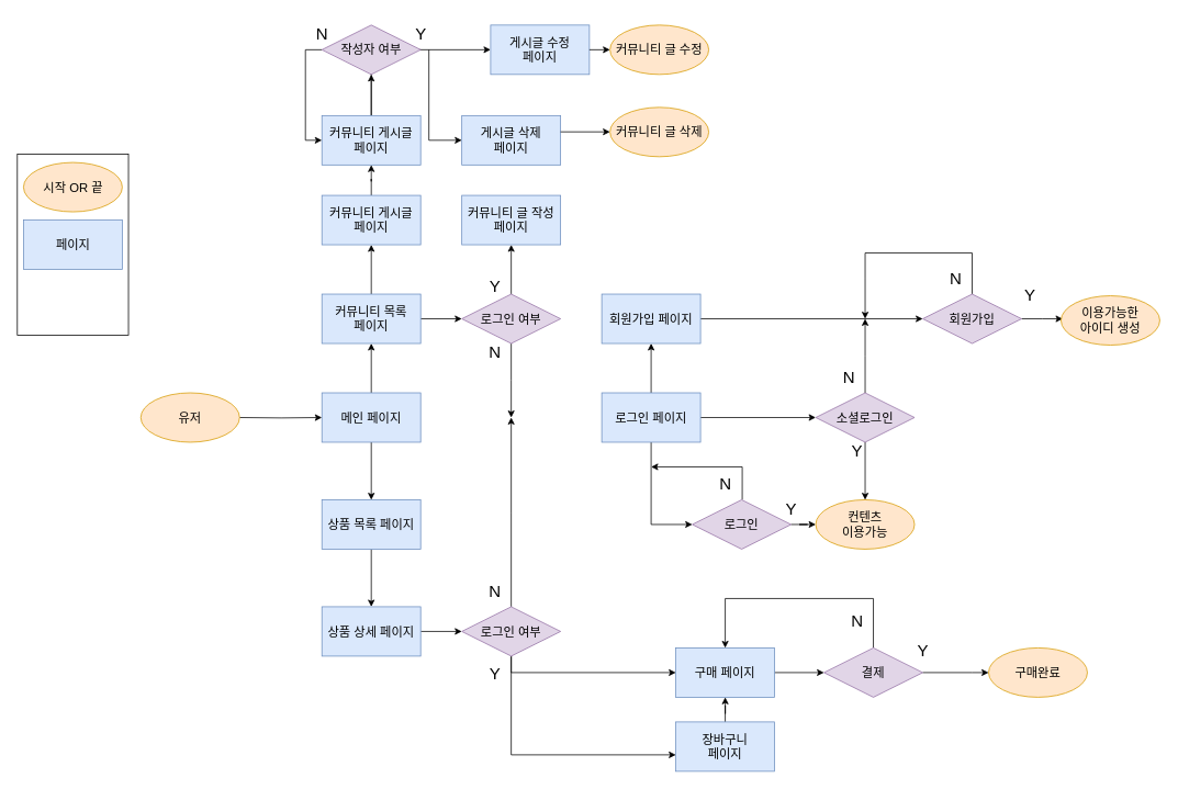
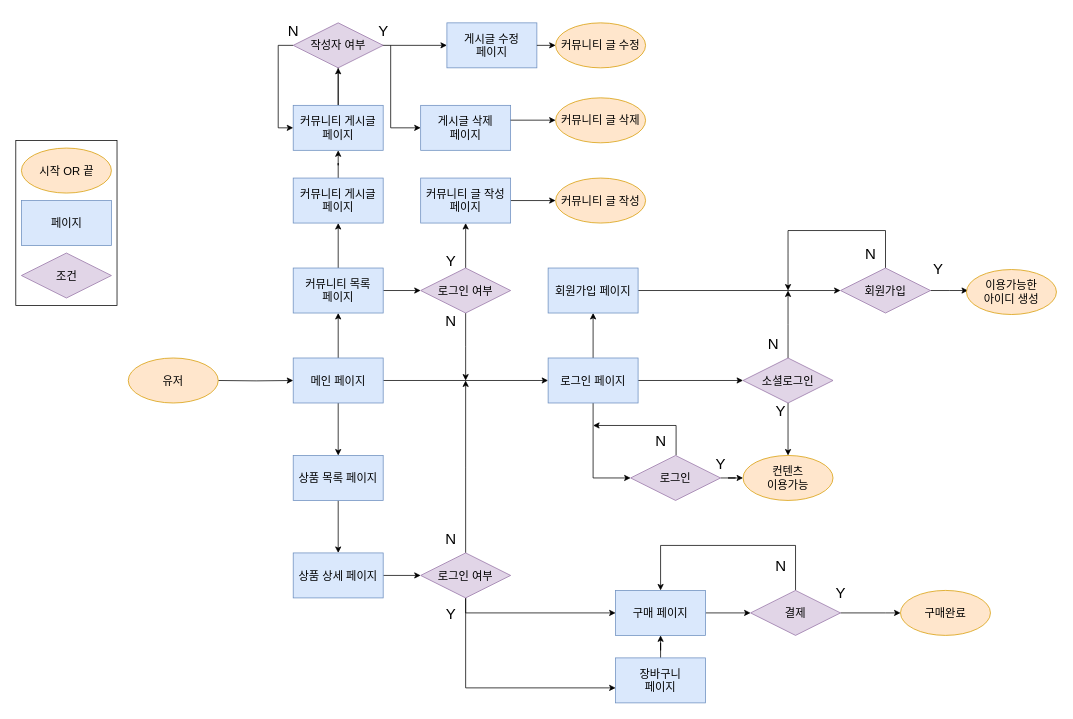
  <mxCell id="0" />
  <mxCell id="1" parent="0" />
  <mxCell id="2" value="" style="rounded=0;whiteSpace=wrap;html=1;" parent="1" vertex="1"><mxGeometry x="20" y="187" width="135" height="220" as="geometry" /></mxCell>
+ <mxCell id="3" style="edgeStyle=orthogonalEdgeStyle;rounded=0;orthogonalLoop=1;jettySize=auto;html=1;entryX=0;entryY=0.5;entryDx=0;entryDy=0;" parent="1" source="6" target="10" edge="1"><mxGeometry relative="1" as="geometry" /></mxCell>
  <mxCell id="4" value="" style="edgeStyle=orthogonalEdgeStyle;rounded=0;orthogonalLoop=1;jettySize=auto;html=1;" parent="1" source="6" target="28" edge="1"><mxGeometry relative="1" as="geometry" /></mxCell>
  <mxCell id="5" style="edgeStyle=orthogonalEdgeStyle;rounded=0;orthogonalLoop=1;jettySize=auto;html=1;entryX=0.5;entryY=1;entryDx=0;entryDy=0;" parent="1" source="6" target="54" edge="1"><mxGeometry relative="1" as="geometry" /></mxCell>
  <mxCell id="6" value="메인 페이지" style="rounded=0;whiteSpace=wrap;html=1;fontSize=15;fillColor=#dae8fc;strokeColor=#6c8ebf;" parent="1" vertex="1"><mxGeometry x="390" y="477" width="120" height="60" as="geometry" /></mxCell>
  <mxCell id="7" value="" style="edgeStyle=orthogonalEdgeStyle;rounded=0;orthogonalLoop=1;jettySize=auto;html=1;entryX=0;entryY=0.5;entryDx=0;entryDy=0;" parent="1" source="10" target="13" edge="1"><mxGeometry relative="1" as="geometry" /></mxCell>
  <mxCell id="8" value="" style="edgeStyle=orthogonalEdgeStyle;rounded=0;orthogonalLoop=1;jettySize=auto;html=1;" parent="1" source="10" target="17" edge="1"><mxGeometry relative="1" as="geometry" /></mxCell>
  <mxCell id="9" value="" style="edgeStyle=orthogonalEdgeStyle;rounded=0;orthogonalLoop=1;jettySize=auto;html=1;" parent="1" source="10" target="20" edge="1"><mxGeometry relative="1" as="geometry" /></mxCell>
  <mxCell id="10" value="로그인 페이지" style="rounded=0;whiteSpace=wrap;html=1;fontSize=15;fillColor=#dae8fc;strokeColor=#6c8ebf;" parent="1" vertex="1"><mxGeometry x="730" y="477" width="120" height="60" as="geometry" /></mxCell>
  <mxCell id="11" style="edgeStyle=orthogonalEdgeStyle;rounded=0;orthogonalLoop=1;jettySize=auto;html=1;endArrow=classic;endFill=1;exitX=1.017;exitY=0.996;exitDx=0;exitDy=0;exitPerimeter=0;" parent="1" source="15" edge="1"><mxGeometry relative="1" as="geometry"><mxPoint x="790" y="567" as="targetPoint" /><mxPoint x="900" y="597" as="sourcePoint" /><Array as="points"><mxPoint x="901" y="567" /><mxPoint x="790" y="567" /></Array></mxGeometry></mxCell>
  <mxCell id="12" value="" style="edgeStyle=orthogonalEdgeStyle;rounded=0;orthogonalLoop=1;jettySize=auto;html=1;entryX=0;entryY=0.5;entryDx=0;entryDy=0;" parent="1" source="13" target="49" edge="1"><mxGeometry relative="1" as="geometry"><mxPoint x="1020" y="637" as="targetPoint" /></mxGeometry></mxCell>
  <mxCell id="13" value="로그인" style="rhombus;whiteSpace=wrap;html=1;fontSize=15;fillColor=#e1d5e7;strokeColor=#9673a6;" parent="1" vertex="1"><mxGeometry x="840" y="607" width="120" height="60" as="geometry" /></mxCell>
  <mxCell id="14" value="Y" style="text;html=1;align=center;verticalAlign=middle;resizable=0;points=[];autosize=1;strokeColor=none;fillColor=none;fontSize=20;" parent="1" vertex="1"><mxGeometry x="940" y="597" width="40" height="40" as="geometry" /></mxCell>
  <mxCell id="15" value="N" style="text;html=1;align=center;verticalAlign=middle;resizable=0;points=[];autosize=1;strokeColor=none;fillColor=none;fontSize=20;" parent="1" vertex="1"><mxGeometry x="860" y="567" width="40" height="40" as="geometry" /></mxCell>
  <mxCell id="16" value="" style="edgeStyle=orthogonalEdgeStyle;rounded=0;orthogonalLoop=1;jettySize=auto;html=1;entryX=0;entryY=0.5;entryDx=0;entryDy=0;" parent="1" source="17" target="23" edge="1"><mxGeometry relative="1" as="geometry"><mxPoint x="1040" y="387" as="targetPoint" /></mxGeometry></mxCell>
  <mxCell id="17" value="회원가입 페이지" style="whiteSpace=wrap;html=1;rounded=0;fontSize=15;fillColor=#dae8fc;strokeColor=#6c8ebf;" parent="1" vertex="1"><mxGeometry x="730" y="357" width="120" height="60" as="geometry" /></mxCell>
  <mxCell id="18" style="edgeStyle=orthogonalEdgeStyle;rounded=0;orthogonalLoop=1;jettySize=auto;html=1;endArrow=classic;endFill=1;" parent="1" source="20" edge="1"><mxGeometry relative="1" as="geometry"><mxPoint x="1050" y="387" as="targetPoint" /></mxGeometry></mxCell>
  <mxCell id="19" value="" style="edgeStyle=orthogonalEdgeStyle;rounded=0;orthogonalLoop=1;jettySize=auto;html=1;entryX=0.5;entryY=0;entryDx=0;entryDy=0;" parent="1" source="20" target="49" edge="1"><mxGeometry relative="1" as="geometry"><mxPoint x="1050" y="617" as="targetPoint" /></mxGeometry></mxCell>
  <mxCell id="20" value="소셜로그인" style="rhombus;whiteSpace=wrap;html=1;fontSize=15;fillColor=#e1d5e7;strokeColor=#9673a6;" parent="1" vertex="1"><mxGeometry x="990" y="477" width="120" height="60" as="geometry" /></mxCell>
  <mxCell id="21" style="edgeStyle=orthogonalEdgeStyle;rounded=0;orthogonalLoop=1;jettySize=auto;html=1;endArrow=classic;endFill=1;" parent="1" source="23" edge="1"><mxGeometry relative="1" as="geometry"><mxPoint x="1050" y="387" as="targetPoint" /><Array as="points"><mxPoint x="1180" y="307" /><mxPoint x="1050" y="307" /><mxPoint x="1050" y="337" /></Array></mxGeometry></mxCell>
  <mxCell id="22" value="" style="edgeStyle=orthogonalEdgeStyle;rounded=0;orthogonalLoop=1;jettySize=auto;html=1;" parent="1" source="23" edge="1"><mxGeometry relative="1" as="geometry"><mxPoint x="1290" y="387" as="targetPoint" /></mxGeometry></mxCell>
  <mxCell id="23" value="회원가입" style="rhombus;whiteSpace=wrap;html=1;fontSize=15;fillColor=#e1d5e7;strokeColor=#9673a6;" parent="1" vertex="1"><mxGeometry x="1120" y="357" width="120" height="60" as="geometry" /></mxCell>
  <mxCell id="24" value="Y" style="text;html=1;align=center;verticalAlign=middle;resizable=0;points=[];autosize=1;strokeColor=none;fillColor=none;fontSize=20;" parent="1" vertex="1"><mxGeometry x="1230" y="337" width="40" height="40" as="geometry" /></mxCell>
  <mxCell id="25" value="N" style="text;html=1;align=center;verticalAlign=middle;resizable=0;points=[];autosize=1;strokeColor=none;fillColor=none;fontSize=20;" parent="1" vertex="1"><mxGeometry x="1010" y="437" width="40" height="40" as="geometry" /></mxCell>
  <mxCell id="26" value="N" style="text;html=1;align=center;verticalAlign=middle;resizable=0;points=[];autosize=1;strokeColor=none;fillColor=none;fontSize=20;" parent="1" vertex="1"><mxGeometry x="1140" y="317" width="40" height="40" as="geometry" /></mxCell>
  <mxCell id="27" value="" style="edgeStyle=orthogonalEdgeStyle;rounded=0;orthogonalLoop=1;jettySize=auto;html=1;" parent="1" source="28" target="30" edge="1"><mxGeometry relative="1" as="geometry" /></mxCell>
  <mxCell id="28" value="상품 목록 페이지" style="whiteSpace=wrap;html=1;rounded=0;fontSize=15;fillColor=#dae8fc;strokeColor=#6c8ebf;" parent="1" vertex="1"><mxGeometry x="390" y="607" width="120" height="60" as="geometry" /></mxCell>
  <mxCell id="29" value="" style="edgeStyle=orthogonalEdgeStyle;rounded=0;orthogonalLoop=1;jettySize=auto;html=1;" parent="1" source="30" target="38" edge="1"><mxGeometry relative="1" as="geometry" /></mxCell>
  <mxCell id="30" value="상품 상세 페이지" style="whiteSpace=wrap;html=1;rounded=0;fontSize=15;fillColor=#dae8fc;strokeColor=#6c8ebf;" parent="1" vertex="1"><mxGeometry x="390" y="737" width="120" height="60" as="geometry" /></mxCell>
  <mxCell id="31" style="edgeStyle=orthogonalEdgeStyle;rounded=0;orthogonalLoop=1;jettySize=auto;html=1;entryX=0.5;entryY=1;entryDx=0;entryDy=0;" parent="1" source="32" target="34" edge="1"><mxGeometry relative="1" as="geometry" /></mxCell>
  <mxCell id="32" value="장바구니&lt;div&gt;페이지&lt;/div&gt;" style="whiteSpace=wrap;html=1;rounded=0;fontSize=15;fillColor=#dae8fc;strokeColor=#6c8ebf;" parent="1" vertex="1"><mxGeometry x="820" y="877" width="120" height="60" as="geometry" /></mxCell>
  <mxCell id="33" value="" style="edgeStyle=orthogonalEdgeStyle;rounded=0;orthogonalLoop=1;jettySize=auto;html=1;" parent="1" source="34" target="43" edge="1"><mxGeometry relative="1" as="geometry" /></mxCell>
  <mxCell id="34" value="구매 페이지" style="whiteSpace=wrap;html=1;rounded=0;fontSize=15;fillColor=#dae8fc;strokeColor=#6c8ebf;" parent="1" vertex="1"><mxGeometry x="820" y="787" width="120" height="60" as="geometry" /></mxCell>
  <mxCell id="35" value="" style="edgeStyle=orthogonalEdgeStyle;rounded=0;orthogonalLoop=1;jettySize=auto;html=1;" parent="1" source="38" target="32" edge="1"><mxGeometry relative="1" as="geometry"><Array as="points"><mxPoint x="620" y="917" /></Array></mxGeometry></mxCell>
  <mxCell id="36" value="" style="edgeStyle=orthogonalEdgeStyle;rounded=0;orthogonalLoop=1;jettySize=auto;html=1;" parent="1" source="38" target="34" edge="1"><mxGeometry relative="1" as="geometry"><Array as="points"><mxPoint x="620" y="817" /></Array></mxGeometry></mxCell>
  <mxCell id="37" style="edgeStyle=orthogonalEdgeStyle;rounded=0;orthogonalLoop=1;jettySize=auto;html=1;endArrow=classic;endFill=1;" parent="1" source="38" edge="1"><mxGeometry relative="1" as="geometry"><mxPoint x="620" y="507" as="targetPoint" /></mxGeometry></mxCell>
  <mxCell id="38" value="로그인 여부" style="rhombus;whiteSpace=wrap;html=1;fontSize=15;fillColor=#e1d5e7;strokeColor=#9673a6;" parent="1" vertex="1"><mxGeometry x="560" y="737" width="120" height="60" as="geometry" /></mxCell>
  <mxCell id="39" value="Y" style="text;html=1;align=center;verticalAlign=middle;resizable=0;points=[];autosize=1;strokeColor=none;fillColor=none;fontSize=20;" parent="1" vertex="1"><mxGeometry x="580" y="797" width="40" height="40" as="geometry" /></mxCell>
  <mxCell id="40" value="N" style="text;html=1;align=center;verticalAlign=middle;resizable=0;points=[];autosize=1;strokeColor=none;fillColor=none;fontSize=20;" parent="1" vertex="1"><mxGeometry x="580" y="697" width="40" height="40" as="geometry" /></mxCell>
  <mxCell id="41" style="edgeStyle=orthogonalEdgeStyle;rounded=0;orthogonalLoop=1;jettySize=auto;html=1;entryX=0.5;entryY=0;entryDx=0;entryDy=0;" parent="1" source="43" target="34" edge="1"><mxGeometry relative="1" as="geometry"><mxPoint x="890" y="699.47" as="targetPoint" /><Array as="points"><mxPoint x="1060" y="727" /><mxPoint x="880" y="727" /></Array></mxGeometry></mxCell>
  <mxCell id="42" value="" style="edgeStyle=orthogonalEdgeStyle;rounded=0;orthogonalLoop=1;jettySize=auto;html=1;entryX=0;entryY=0.5;entryDx=0;entryDy=0;" parent="1" source="43" target="51" edge="1"><mxGeometry relative="1" as="geometry"><mxPoint x="1200" y="804.47" as="targetPoint" /><Array as="points"><mxPoint x="1180" y="817" /><mxPoint x="1180" y="817" /></Array></mxGeometry></mxCell>
  <mxCell id="43" value="결제" style="rhombus;whiteSpace=wrap;html=1;fontSize=15;fillColor=#e1d5e7;strokeColor=#9673a6;" parent="1" vertex="1"><mxGeometry x="1000" y="787" width="120" height="60" as="geometry" /></mxCell>
  <mxCell id="44" value="N" style="text;html=1;align=center;verticalAlign=middle;resizable=0;points=[];autosize=1;strokeColor=none;fillColor=none;fontSize=20;" parent="1" vertex="1"><mxGeometry x="1020" y="734.47" width="40" height="40" as="geometry" /></mxCell>
  <mxCell id="45" value="Y" style="text;html=1;align=center;verticalAlign=middle;resizable=0;points=[];autosize=1;strokeColor=none;fillColor=none;fontSize=20;" parent="1" vertex="1"><mxGeometry x="1100" y="769.47" width="40" height="40" as="geometry" /></mxCell>
  <mxCell id="46" value="Y" style="text;html=1;align=center;verticalAlign=middle;resizable=0;points=[];autosize=1;strokeColor=none;fillColor=none;fontSize=20;" parent="1" vertex="1"><mxGeometry x="1020" y="527" width="40" height="40" as="geometry" /></mxCell>
  <mxCell id="47" value="" style="edgeStyle=orthogonalEdgeStyle;rounded=0;orthogonalLoop=1;jettySize=auto;html=1;" parent="1" target="6" edge="1"><mxGeometry relative="1" as="geometry"><mxPoint x="290" y="507" as="sourcePoint" /></mxGeometry></mxCell>
  <mxCell id="48" value="유저" style="ellipse;whiteSpace=wrap;html=1;fontSize=15;fillColor=#ffe6cc;strokeColor=#d79b00;" parent="1" vertex="1"><mxGeometry x="170" y="477" width="120" height="60" as="geometry" /></mxCell>
  <mxCell id="49" value="컨텐츠&lt;div style=&quot;font-size: 15px;&quot;&gt;이용가능&lt;/div&gt;" style="ellipse;whiteSpace=wrap;html=1;fontSize=15;fillColor=#ffe6cc;strokeColor=#d79b00;" parent="1" vertex="1"><mxGeometry x="990" y="607" width="120" height="60" as="geometry" /></mxCell>
  <mxCell id="50" value="이용가능한&lt;div style=&quot;font-size: 15px;&quot;&gt;아이디 생성&lt;/div&gt;" style="ellipse;whiteSpace=wrap;html=1;fontSize=15;fillColor=#ffe6cc;strokeColor=#d79b00;" parent="1" vertex="1"><mxGeometry x="1288" y="359" width="120" height="60" as="geometry" /></mxCell>
  <mxCell id="51" value="구매완료" style="ellipse;whiteSpace=wrap;html=1;fontSize=15;fillColor=#ffe6cc;strokeColor=#d79b00;" parent="1" vertex="1"><mxGeometry x="1200" y="787" width="120" height="60" as="geometry" /></mxCell>
  <mxCell id="52" value="" style="edgeStyle=orthogonalEdgeStyle;rounded=0;orthogonalLoop=1;jettySize=auto;html=1;" parent="1" source="54" target="58" edge="1"><mxGeometry relative="1" as="geometry" /></mxCell>
  <mxCell id="53" value="" style="edgeStyle=orthogonalEdgeStyle;rounded=0;orthogonalLoop=1;jettySize=auto;html=1;" parent="1" source="54" target="64" edge="1"><mxGeometry relative="1" as="geometry" /></mxCell>
  <mxCell id="54" value="커뮤니티 목록&lt;div&gt;페이지&lt;/div&gt;" style="rounded=0;whiteSpace=wrap;html=1;fontSize=15;fillColor=#dae8fc;strokeColor=#6c8ebf;" parent="1" vertex="1"><mxGeometry x="390" y="357" width="120" height="60" as="geometry" /></mxCell>
  <mxCell id="55" value="시작 OR 끝" style="ellipse;whiteSpace=wrap;html=1;fontSize=15;fillColor=#ffe6cc;strokeColor=#d79b00;" parent="1" vertex="1"><mxGeometry x="27.5" y="197" width="120" height="60" as="geometry" /></mxCell>
  <mxCell id="56" value="페이지" style="rounded=0;whiteSpace=wrap;html=1;fontSize=15;fillColor=#dae8fc;strokeColor=#6c8ebf;" parent="1" vertex="1"><mxGeometry x="27.5" y="267" width="120" height="60" as="geometry" /></mxCell>
  <mxCell id="57" value="" style="edgeStyle=orthogonalEdgeStyle;rounded=0;orthogonalLoop=1;jettySize=auto;html=1;" parent="1" source="58" target="61" edge="1"><mxGeometry relative="1" as="geometry" /></mxCell>
  <mxCell id="58" value="커뮤니티 게시글&lt;div&gt;페이지&lt;/div&gt;" style="whiteSpace=wrap;html=1;fontSize=15;rounded=0;fillColor=#dae8fc;strokeColor=#6c8ebf;" parent="1" vertex="1"><mxGeometry x="390" y="237" width="120" height="60" as="geometry" /></mxCell>
  <mxCell id="59" value="" style="edgeStyle=orthogonalEdgeStyle;rounded=0;orthogonalLoop=1;jettySize=auto;html=1;" parent="1" source="61" target="71" edge="1"><mxGeometry relative="1" as="geometry" /></mxCell>
  <mxCell id="60" value="" style="edgeStyle=orthogonalEdgeStyle;rounded=0;orthogonalLoop=1;jettySize=auto;html=1;" parent="1" source="61" target="74" edge="1"><mxGeometry relative="1" as="geometry"><Array as="points"><mxPoint x="450" y="60" /><mxPoint x="650" y="60" /></Array></mxGeometry></mxCell>
  <mxCell id="61" value="커뮤니티 게시글&lt;div&gt;페이지&lt;/div&gt;" style="whiteSpace=wrap;html=1;fontSize=15;rounded=0;fillColor=#dae8fc;strokeColor=#6c8ebf;" parent="1" vertex="1"><mxGeometry x="390" y="140" width="120" height="60" as="geometry" /></mxCell>
  <mxCell id="62" value="" style="edgeStyle=orthogonalEdgeStyle;rounded=0;orthogonalLoop=1;jettySize=auto;html=1;" parent="1" source="64" target="66" edge="1"><mxGeometry relative="1" as="geometry" /></mxCell>
  <mxCell id="63" style="edgeStyle=orthogonalEdgeStyle;rounded=0;orthogonalLoop=1;jettySize=auto;html=1;" parent="1" source="64" edge="1"><mxGeometry relative="1" as="geometry"><mxPoint x="620" y="507" as="targetPoint" /></mxGeometry></mxCell>
  <mxCell id="64" value="로그인 여부" style="rhombus;whiteSpace=wrap;html=1;fontSize=15;fillColor=#e1d5e7;strokeColor=#9673a6;" parent="1" vertex="1"><mxGeometry x="560" y="357" width="120" height="60" as="geometry" /></mxCell>
+ <mxCell id="65" value="" style="edgeStyle=orthogonalEdgeStyle;rounded=0;orthogonalLoop=1;jettySize=auto;html=1;entryX=0;entryY=0.5;entryDx=0;entryDy=0;" parent="1" source="66" target="69" edge="1"><mxGeometry relative="1" as="geometry"><mxPoint x="620" y="167" as="targetPoint" /></mxGeometry></mxCell>
  <mxCell id="66" value="커뮤니티 글&amp;nbsp;&lt;span style=&quot;background-color: initial;&quot;&gt;작성 페이지&lt;/span&gt;" style="whiteSpace=wrap;html=1;fontSize=15;rounded=0;fillColor=#dae8fc;strokeColor=#6c8ebf;" parent="1" vertex="1"><mxGeometry x="560" y="237" width="120" height="60" as="geometry" /></mxCell>
  <mxCell id="67" value="N" style="text;html=1;align=center;verticalAlign=middle;resizable=0;points=[];autosize=1;strokeColor=none;fillColor=none;fontSize=20;" parent="1" vertex="1"><mxGeometry x="580" y="407" width="40" height="40" as="geometry" /></mxCell>
  <mxCell id="68" value="Y" style="text;html=1;align=center;verticalAlign=middle;resizable=0;points=[];autosize=1;strokeColor=none;fillColor=none;fontSize=20;" parent="1" vertex="1"><mxGeometry x="580" y="327" width="40" height="40" as="geometry" /></mxCell>
+ <mxCell id="69" value="커뮤니티 글 작성" style="ellipse;whiteSpace=wrap;html=1;fontSize=15;fillColor=#ffe6cc;strokeColor=#d79b00;" parent="1" vertex="1"><mxGeometry x="740" y="237" width="120" height="60" as="geometry" /></mxCell>
  <mxCell id="70" style="edgeStyle=orthogonalEdgeStyle;rounded=0;orthogonalLoop=1;jettySize=auto;html=1;entryX=0;entryY=0.5;entryDx=0;entryDy=0;" parent="1" source="71" target="61" edge="1"><mxGeometry relative="1" as="geometry"><Array as="points"><mxPoint x="370" y="60" /><mxPoint x="370" y="170" /></Array></mxGeometry></mxCell>
  <mxCell id="71" value="작성자 여부" style="rhombus;whiteSpace=wrap;html=1;fontSize=15;fillColor=#e1d5e7;strokeColor=#9673a6;" parent="1" vertex="1"><mxGeometry x="390" y="30" width="120" height="60" as="geometry" /></mxCell>
  <mxCell id="72" value="Y" style="text;html=1;align=center;verticalAlign=middle;resizable=0;points=[];autosize=1;strokeColor=none;fillColor=none;fontSize=20;" parent="1" vertex="1"><mxGeometry x="490" y="20" width="40" height="40" as="geometry" /></mxCell>
  <mxCell id="73" value="N" style="text;html=1;align=center;verticalAlign=middle;resizable=0;points=[];autosize=1;strokeColor=none;fillColor=none;fontSize=20;" parent="1" vertex="1"><mxGeometry x="370" y="20" width="40" height="40" as="geometry" /></mxCell>
  <mxCell id="74" value="게시글 수정&lt;div&gt;페이지&lt;/div&gt;" style="whiteSpace=wrap;html=1;fontSize=15;rounded=0;fillColor=#dae8fc;strokeColor=#6c8ebf;" parent="1" vertex="1"><mxGeometry x="595" y="30" width="120" height="60" as="geometry" /></mxCell>
  <mxCell id="75" value="" style="edgeStyle=orthogonalEdgeStyle;rounded=0;orthogonalLoop=1;jettySize=auto;html=1;entryX=0;entryY=0.5;entryDx=0;entryDy=0;" parent="1" target="76" edge="1"><mxGeometry relative="1" as="geometry"><mxPoint x="520" y="60" as="sourcePoint" /><mxPoint x="560" y="150" as="targetPoint" /><Array as="points"><mxPoint x="520" y="170" /></Array></mxGeometry></mxCell>
  <mxCell id="76" value="게시글 삭제&lt;div&gt;&lt;div&gt;페이지&lt;/div&gt;&lt;/div&gt;" style="whiteSpace=wrap;html=1;fontSize=15;rounded=0;fillColor=#dae8fc;strokeColor=#6c8ebf;" parent="1" vertex="1"><mxGeometry x="560" y="140" width="120" height="60" as="geometry" /></mxCell>
  <mxCell id="77" value="커뮤니티 글 수정" style="ellipse;whiteSpace=wrap;html=1;fontSize=15;fillColor=#ffe6cc;strokeColor=#d79b00;" parent="1" vertex="1"><mxGeometry x="740" y="30" width="120" height="60" as="geometry" /></mxCell>
  <mxCell id="78" value="커뮤니티 글 삭제" style="ellipse;whiteSpace=wrap;html=1;fontSize=15;fillColor=#ffe6cc;strokeColor=#d79b00;" parent="1" vertex="1"><mxGeometry x="740" y="130" width="120" height="60" as="geometry" /></mxCell>
  <mxCell id="79" value="" style="edgeStyle=orthogonalEdgeStyle;rounded=0;orthogonalLoop=1;jettySize=auto;html=1;entryX=0;entryY=0.5;entryDx=0;entryDy=0;exitX=1;exitY=0.5;exitDx=0;exitDy=0;" parent="1" source="74" target="77" edge="1"><mxGeometry relative="1" as="geometry"><mxPoint x="720" y="60" as="sourcePoint" /><mxPoint x="730" y="60" as="targetPoint" /><Array as="points" /></mxGeometry></mxCell>
  <mxCell id="80" value="" style="edgeStyle=orthogonalEdgeStyle;rounded=0;orthogonalLoop=1;jettySize=auto;html=1;entryX=0;entryY=0.5;entryDx=0;entryDy=0;exitX=1;exitY=0.5;exitDx=0;exitDy=0;" parent="1" edge="1"><mxGeometry relative="1" as="geometry"><mxPoint x="680" y="159.78" as="sourcePoint" /><mxPoint x="740" y="159.78" as="targetPoint" /><Array as="points" /></mxGeometry></mxCell>
+ <mxCell id="81" value="조건" style="rhombus;whiteSpace=wrap;html=1;fontSize=15;fillColor=#e1d5e7;strokeColor=#9673a6;" parent="1" vertex="1"><mxGeometry x="27.5" y="337" width="120" height="60" as="geometry" /></mxCell>
